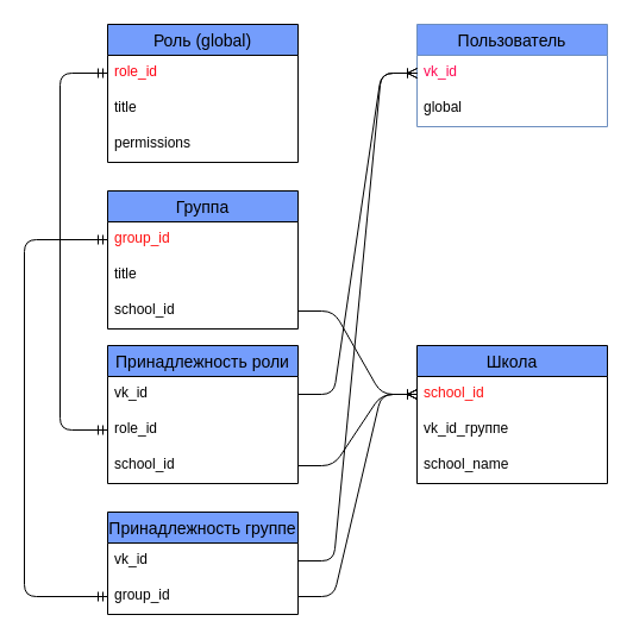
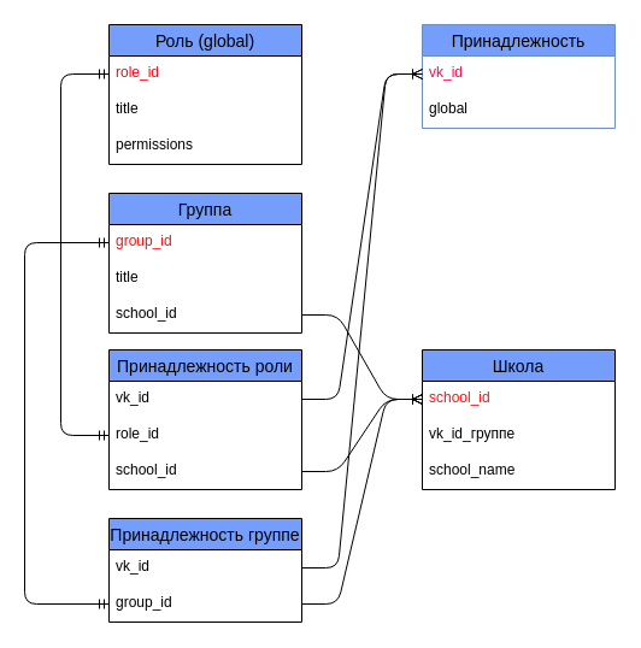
  <mxCell id="0" />
  <mxCell id="1" parent="0" />
- <mxCell id="2" value="Пользователь" style="swimlane;fontStyle=0;childLayout=stackLayout;horizontal=1;startSize=26;horizontalStack=0;resizeParent=1;resizeParentMax=0;resizeLast=0;collapsible=1;marginBottom=0;align=center;fontSize=14;strokeColor=#6c8ebf;fillColor=#749DFC;" parent="1" vertex="1"><mxGeometry x="350" y="20" width="160" height="86" as="geometry" /></mxCell>
+ <mxCell id="2" value="Принадлежность" style="swimlane;fontStyle=0;childLayout=stackLayout;horizontal=1;startSize=26;horizontalStack=0;resizeParent=1;resizeParentMax=0;resizeLast=0;collapsible=1;marginBottom=0;align=center;fontSize=14;strokeColor=#6c8ebf;fillColor=#749DFC;" parent="1" vertex="1"><mxGeometry x="350" y="20" width="160" height="86" as="geometry" /></mxCell>
  <mxCell id="3" value="vk_id&#10;" style="text;spacingLeft=4;spacingRight=4;overflow=hidden;rotatable=0;points=[[0,0.5],[1,0.5]];portConstraint=eastwest;fontSize=12;fontColor=#FF0852;" parent="2" vertex="1"><mxGeometry y="26" width="160" height="30" as="geometry" /></mxCell>
  <mxCell id="4" value="global" style="text;strokeColor=none;fillColor=none;spacingLeft=4;spacingRight=4;overflow=hidden;rotatable=0;points=[[0,0.5],[1,0.5]];portConstraint=eastwest;fontSize=12;" parent="2" vertex="1"><mxGeometry y="56" width="160" height="30" as="geometry" /></mxCell>
  <mxCell id="5" value="Школа" style="swimlane;fontStyle=0;childLayout=stackLayout;horizontal=1;startSize=26;horizontalStack=0;resizeParent=1;resizeParentMax=0;resizeLast=0;collapsible=1;marginBottom=0;align=center;fontSize=14;fillColor=#749DFC;" parent="1" vertex="1"><mxGeometry x="350" y="290" width="160" height="116" as="geometry" /></mxCell>
  <mxCell id="6" value="school_id" style="text;strokeColor=none;fillColor=none;spacingLeft=4;spacingRight=4;overflow=hidden;rotatable=0;points=[[0,0.5],[1,0.5]];portConstraint=eastwest;fontSize=12;fontColor=#FF0F0F;" parent="5" vertex="1"><mxGeometry y="26" width="160" height="30" as="geometry" /></mxCell>
  <mxCell id="7" value="vk_id_группе&#10;" style="text;strokeColor=none;fillColor=none;spacingLeft=4;spacingRight=4;overflow=hidden;rotatable=0;points=[[0,0.5],[1,0.5]];portConstraint=eastwest;fontSize=12;" parent="5" vertex="1"><mxGeometry y="56" width="160" height="30" as="geometry" /></mxCell>
  <mxCell id="8" value="school_name&#10;" style="text;strokeColor=none;fillColor=none;spacingLeft=4;spacingRight=4;overflow=hidden;rotatable=0;points=[[0,0.5],[1,0.5]];portConstraint=eastwest;fontSize=12;" parent="5" vertex="1"><mxGeometry y="86" width="160" height="30" as="geometry" /></mxCell>
  <mxCell id="9" value="Принадлежность роли" style="swimlane;fontStyle=0;childLayout=stackLayout;horizontal=1;startSize=26;horizontalStack=0;resizeParent=1;resizeParentMax=0;resizeLast=0;collapsible=1;marginBottom=0;align=center;fontSize=14;fillColor=#749DFC;" parent="1" vertex="1"><mxGeometry x="90" y="290" width="160" height="116" as="geometry"><mxRectangle x="-60" y="170" width="180" height="26" as="alternateBounds" /></mxGeometry></mxCell>
  <mxCell id="10" value="vk_id" style="text;strokeColor=none;fillColor=none;spacingLeft=4;spacingRight=4;overflow=hidden;rotatable=0;points=[[0,0.5],[1,0.5]];portConstraint=eastwest;fontSize=12;" parent="9" vertex="1"><mxGeometry y="26" width="160" height="30" as="geometry" /></mxCell>
  <mxCell id="11" value="role_id" style="text;strokeColor=none;fillColor=none;spacingLeft=4;spacingRight=4;overflow=hidden;rotatable=0;points=[[0,0.5],[1,0.5]];portConstraint=eastwest;fontSize=12;" parent="9" vertex="1"><mxGeometry y="56" width="160" height="30" as="geometry" /></mxCell>
  <mxCell id="12" value="school_id" style="text;strokeColor=none;fillColor=none;spacingLeft=4;spacingRight=4;overflow=hidden;rotatable=0;points=[[0,0.5],[1,0.5]];portConstraint=eastwest;fontSize=12;" parent="9" vertex="1"><mxGeometry y="86" width="160" height="30" as="geometry" /></mxCell>
  <mxCell id="13" value="Роль (global)" style="swimlane;fontStyle=0;childLayout=stackLayout;horizontal=1;startSize=26;horizontalStack=0;resizeParent=1;resizeParentMax=0;resizeLast=0;collapsible=1;marginBottom=0;align=center;fontSize=14;fillColor=#749DFC;" parent="1" vertex="1"><mxGeometry x="90" y="20" width="160" height="116" as="geometry" /></mxCell>
  <mxCell id="14" value="role_id" style="text;strokeColor=none;fillColor=none;spacingLeft=4;spacingRight=4;overflow=hidden;rotatable=0;points=[[0,0.5],[1,0.5]];portConstraint=eastwest;fontSize=12;fontColor=#FF0313;" parent="13" vertex="1"><mxGeometry y="26" width="160" height="30" as="geometry" /></mxCell>
  <mxCell id="15" value="title&#10;" style="text;strokeColor=none;fillColor=none;spacingLeft=4;spacingRight=4;overflow=hidden;rotatable=0;points=[[0,0.5],[1,0.5]];portConstraint=eastwest;fontSize=12;" parent="13" vertex="1"><mxGeometry y="56" width="160" height="30" as="geometry" /></mxCell>
  <mxCell id="16" value="permissions" style="text;strokeColor=none;fillColor=none;spacingLeft=4;spacingRight=4;overflow=hidden;rotatable=0;points=[[0,0.5],[1,0.5]];portConstraint=eastwest;fontSize=12;" parent="13" vertex="1"><mxGeometry y="86" width="160" height="30" as="geometry" /></mxCell>
  <mxCell id="17" value="Принадлежность группе" style="swimlane;fontStyle=0;childLayout=stackLayout;horizontal=1;startSize=26;horizontalStack=0;resizeParent=1;resizeParentMax=0;resizeLast=0;collapsible=1;marginBottom=0;align=center;fontSize=14;fillColor=#749DFC;" parent="1" vertex="1"><mxGeometry x="90" y="430" width="160" height="86" as="geometry" /></mxCell>
  <mxCell id="18" value="vk_id" style="text;strokeColor=none;fillColor=none;spacingLeft=4;spacingRight=4;overflow=hidden;rotatable=0;points=[[0,0.5],[1,0.5]];portConstraint=eastwest;fontSize=12;" parent="17" vertex="1"><mxGeometry y="26" width="160" height="30" as="geometry" /></mxCell>
  <mxCell id="19" value="group_id" style="text;strokeColor=none;fillColor=none;spacingLeft=4;spacingRight=4;overflow=hidden;rotatable=0;points=[[0,0.5],[1,0.5]];portConstraint=eastwest;fontSize=12;" parent="17" vertex="1"><mxGeometry y="56" width="160" height="30" as="geometry" /></mxCell>
  <mxCell id="20" value="Группа" style="swimlane;fontStyle=0;childLayout=stackLayout;horizontal=1;startSize=26;horizontalStack=0;resizeParent=1;resizeParentMax=0;resizeLast=0;collapsible=1;marginBottom=0;align=center;fontSize=14;fillColor=#749DFC;" parent="1" vertex="1"><mxGeometry x="90" y="160" width="160" height="116" as="geometry" /></mxCell>
  <mxCell id="21" value="group_id" style="text;strokeColor=none;fillColor=none;spacingLeft=4;spacingRight=4;overflow=hidden;rotatable=0;points=[[0,0.5],[1,0.5]];portConstraint=eastwest;fontSize=12;fontColor=#FF0D0D;" parent="20" vertex="1"><mxGeometry y="26" width="160" height="30" as="geometry" /></mxCell>
  <mxCell id="22" value="title&#10;" style="text;strokeColor=none;fillColor=none;spacingLeft=4;spacingRight=4;overflow=hidden;rotatable=0;points=[[0,0.5],[1,0.5]];portConstraint=eastwest;fontSize=12;" parent="20" vertex="1"><mxGeometry y="56" width="160" height="30" as="geometry" /></mxCell>
  <mxCell id="23" value="school_id&#10;" style="text;strokeColor=none;fillColor=none;spacingLeft=4;spacingRight=4;overflow=hidden;rotatable=0;points=[[0,0.5],[1,0.5]];portConstraint=eastwest;fontSize=12;" parent="20" vertex="1"><mxGeometry y="86" width="160" height="30" as="geometry" /></mxCell>
  <mxCell id="24" value="" style="edgeStyle=entityRelationEdgeStyle;fontSize=12;html=1;endArrow=ERoneToMany;entryX=0;entryY=0.5;entryDx=0;entryDy=0;exitX=1;exitY=0.5;exitDx=0;exitDy=0;" parent="1" source="23" target="6" edge="1"><mxGeometry width="100" height="100" relative="1" as="geometry"><mxPoint x="300" y="360" as="sourcePoint" /><mxPoint x="320" y="220" as="targetPoint" /></mxGeometry></mxCell>
  <mxCell id="25" value="" style="edgeStyle=entityRelationEdgeStyle;fontSize=12;html=1;endArrow=ERoneToMany;entryX=0;entryY=0.5;entryDx=0;entryDy=0;exitX=1;exitY=0.5;exitDx=0;exitDy=0;" parent="1" source="19" target="6" edge="1"><mxGeometry width="100" height="100" relative="1" as="geometry"><mxPoint x="250" y="531" as="sourcePoint" /><mxPoint x="230" y="310" as="targetPoint" /></mxGeometry></mxCell>
  <mxCell id="26" value="" style="edgeStyle=entityRelationEdgeStyle;fontSize=12;html=1;endArrow=ERoneToMany;entryX=0;entryY=0.5;entryDx=0;entryDy=0;exitX=1;exitY=0.5;exitDx=0;exitDy=0;" parent="1" source="12" target="6" edge="1"><mxGeometry width="100" height="100" relative="1" as="geometry"><mxPoint x="340" y="530" as="sourcePoint" /><mxPoint x="440" y="430" as="targetPoint" /></mxGeometry></mxCell>
  <mxCell id="27" value="" style="edgeStyle=entityRelationEdgeStyle;fontSize=12;html=1;endArrow=ERoneToMany;entryX=0;entryY=0.5;entryDx=0;entryDy=0;exitX=1;exitY=0.5;exitDx=0;exitDy=0;" parent="1" source="18" target="3" edge="1"><mxGeometry width="100" height="100" relative="1" as="geometry"><mxPoint x="290" y="300" as="sourcePoint" /><mxPoint x="390" y="200" as="targetPoint" /></mxGeometry></mxCell>
  <mxCell id="28" value="" style="edgeStyle=entityRelationEdgeStyle;fontSize=12;html=1;endArrow=ERoneToMany;entryX=0;entryY=0.5;entryDx=0;entryDy=0;exitX=1;exitY=0.5;exitDx=0;exitDy=0;" parent="1" source="10" target="3" edge="1"><mxGeometry width="100" height="100" relative="1" as="geometry"><mxPoint x="320" y="390" as="sourcePoint" /><mxPoint x="420" y="290" as="targetPoint" /></mxGeometry></mxCell>
  <mxCell id="29" value="" style="edgeStyle=orthogonalEdgeStyle;fontSize=12;html=1;endArrow=ERmandOne;startArrow=ERmandOne;entryX=0;entryY=0.5;entryDx=0;entryDy=0;exitX=0;exitY=0.5;exitDx=0;exitDy=0;" parent="1" source="11" target="14" edge="1"><mxGeometry width="100" height="100" relative="1" as="geometry"><mxPoint x="-110" y="346" as="sourcePoint" /><mxPoint x="-10" y="246" as="targetPoint" /><Array as="points"><mxPoint x="50" y="361" /><mxPoint x="50" y="61" /></Array></mxGeometry></mxCell>
  <mxCell id="30" value="" style="edgeStyle=orthogonalEdgeStyle;fontSize=12;html=1;endArrow=ERmandOne;startArrow=ERmandOne;entryX=0;entryY=0.5;entryDx=0;entryDy=0;exitX=0;exitY=0.5;exitDx=0;exitDy=0;" parent="1" source="19" target="21" edge="1"><mxGeometry width="100" height="100" relative="1" as="geometry"><mxPoint x="-150" y="450" as="sourcePoint" /><mxPoint x="-50" y="350" as="targetPoint" /><Array as="points"><mxPoint x="20" y="501" /><mxPoint x="20" y="201" /></Array></mxGeometry></mxCell>
